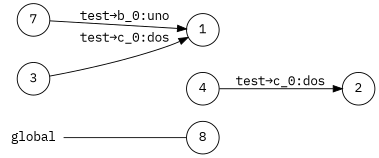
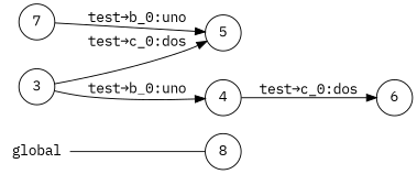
  digraph {
    fontname="IBM Plex Mono"
    rankdir=LR
    node [fontname="IBM Plex Mono" shape=circle]
    edge [fontname="IBM Plex Mono"]
    n1 [label=global shape=plaintext]
    n2 [label=8]
-   n3 [label=1]
+   n3 [label=5]
    n4 [label=7]
-   n5 [label=2]
+   n5 [label=6]
    n6 [label=3]
    n7 [label=4]
    n1 -> n2 [arrowhead=none]
    n4 -> n3 [label="test→b_0:uno"]
    n6 -> n3 [label="test→c_0:dos"]
+   n6 -> n7 [label="test→b_0:uno"]
    n7 -> n5 [label="test→c_0:dos"]
  }
